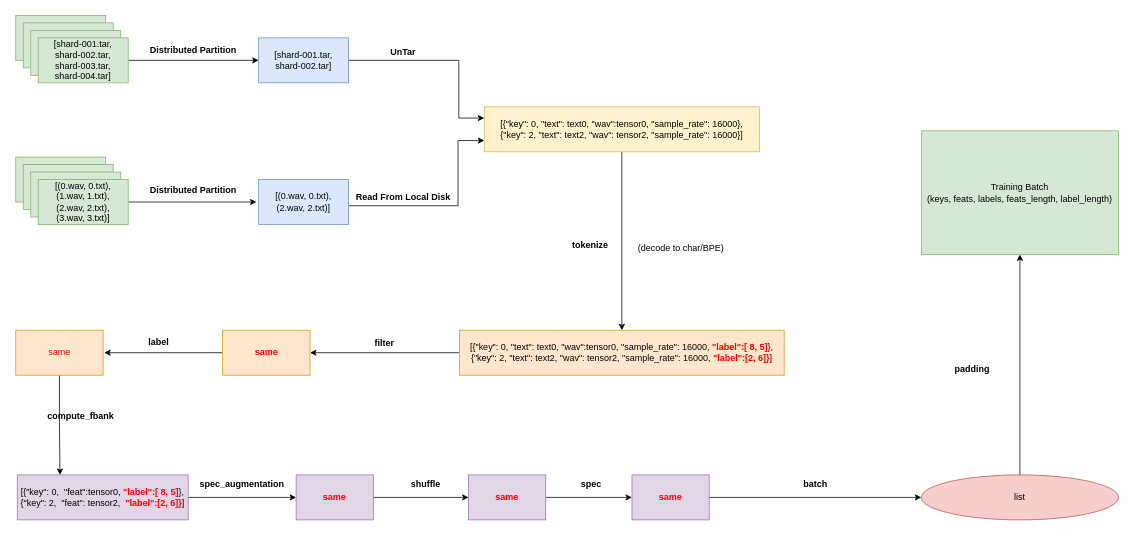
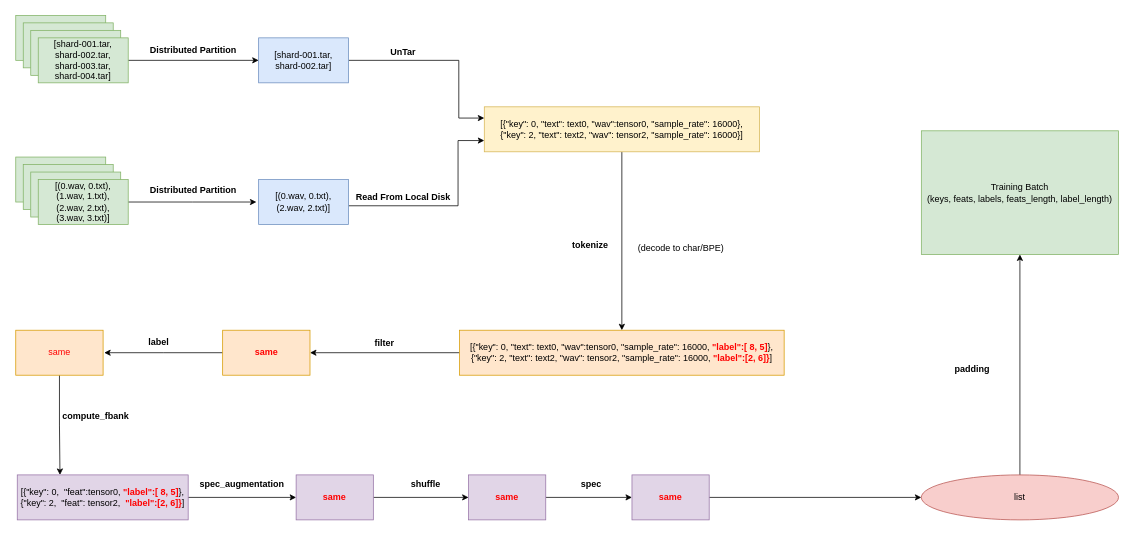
  <mxCell id="0" />
  <mxCell id="1" parent="0" />
  <mxCell id="2" value="" style="rounded=0;whiteSpace=wrap;html=1;fillColor=#d5e8d4;strokeColor=#82b366;" parent="1" vertex="1"><mxGeometry x="20" y="20" width="120" height="60" as="geometry" /></mxCell>
  <mxCell id="3" value="" style="rounded=0;whiteSpace=wrap;html=1;fillColor=#d5e8d4;strokeColor=#82b366;" parent="1" vertex="1"><mxGeometry x="30" y="30" width="120" height="60" as="geometry" /></mxCell>
  <mxCell id="4" value="" style="rounded=0;whiteSpace=wrap;html=1;fillColor=#d5e8d4;strokeColor=#82b366;" parent="1" vertex="1"><mxGeometry x="40" y="40" width="120" height="60" as="geometry" /></mxCell>
  <mxCell id="5" style="edgeStyle=orthogonalEdgeStyle;rounded=0;orthogonalLoop=1;jettySize=auto;html=1;" parent="1" source="6" target="8" edge="1"><mxGeometry relative="1" as="geometry" /></mxCell>
  <mxCell id="6" value="&lt;font style=&quot;font-size: 12px&quot;&gt;[shard-001.tar, &lt;br&gt;shard-002.tar,&lt;br&gt;shard-003.tar,&lt;br&gt;shard-004.tar]&lt;/font&gt;" style="rounded=0;whiteSpace=wrap;html=1;fillColor=#d5e8d4;strokeColor=#82b366;" parent="1" vertex="1"><mxGeometry x="50" y="50" width="120" height="60" as="geometry" /></mxCell>
  <mxCell id="7" style="edgeStyle=orthogonalEdgeStyle;rounded=0;orthogonalLoop=1;jettySize=auto;html=1;entryX=0;entryY=0.25;entryDx=0;entryDy=0;" parent="1" source="8" target="19" edge="1"><mxGeometry relative="1" as="geometry"><Array as="points"><mxPoint x="611" y="80" /><mxPoint x="611" y="157" /></Array></mxGeometry></mxCell>
  <mxCell id="8" value="[shard-001.tar,&lt;br&gt;shard-002.tar]" style="rounded=0;whiteSpace=wrap;html=1;fillColor=#dae8fc;strokeColor=#6c8ebf;" parent="1" vertex="1"><mxGeometry x="344" y="50" width="120" height="60" as="geometry" /></mxCell>
  <mxCell id="9" value="Distributed Partition" style="text;html=1;strokeColor=none;fillColor=none;align=center;verticalAlign=middle;whiteSpace=wrap;rounded=0;fontStyle=1" parent="1" vertex="1"><mxGeometry x="179" y="57" width="156" height="20" as="geometry" /></mxCell>
  <mxCell id="10" style="edgeStyle=orthogonalEdgeStyle;rounded=0;orthogonalLoop=1;jettySize=auto;html=1;entryX=0;entryY=0.75;entryDx=0;entryDy=0;" parent="1" source="11" target="19" edge="1"><mxGeometry relative="1" as="geometry"><Array as="points"><mxPoint x="610" y="274" /><mxPoint x="610" y="187" /></Array></mxGeometry></mxCell>
  <mxCell id="11" value="[(0.wav, 0.txt),&lt;br&gt;(2.wav, 2.txt)]" style="rounded=0;whiteSpace=wrap;html=1;fillColor=#dae8fc;strokeColor=#6c8ebf;" parent="1" vertex="1"><mxGeometry x="344" y="239" width="120" height="60" as="geometry" /></mxCell>
  <mxCell id="12" value="" style="rounded=0;whiteSpace=wrap;html=1;fillColor=#d5e8d4;strokeColor=#82b366;" parent="1" vertex="1"><mxGeometry x="20" y="209" width="120" height="60" as="geometry" /></mxCell>
  <mxCell id="13" value="" style="rounded=0;whiteSpace=wrap;html=1;fillColor=#d5e8d4;strokeColor=#82b366;" parent="1" vertex="1"><mxGeometry x="30" y="219" width="120" height="60" as="geometry" /></mxCell>
  <mxCell id="14" value="" style="rounded=0;whiteSpace=wrap;html=1;fillColor=#d5e8d4;strokeColor=#82b366;" parent="1" vertex="1"><mxGeometry x="40" y="229" width="120" height="60" as="geometry" /></mxCell>
  <mxCell id="15" style="edgeStyle=orthogonalEdgeStyle;rounded=0;orthogonalLoop=1;jettySize=auto;html=1;" parent="1" source="16" edge="1"><mxGeometry relative="1" as="geometry"><mxPoint x="341" y="269" as="targetPoint" /></mxGeometry></mxCell>
  <mxCell id="16" value="&lt;font style=&quot;font-size: 12px&quot;&gt;[(0.wav, 0.txt),&lt;br&gt;(1.wav, 1.txt),&lt;br&gt;(2.wav, 2.txt),&lt;br&gt;(3.wav, 3.txt)]&lt;/font&gt;" style="rounded=0;whiteSpace=wrap;html=1;fillColor=#d5e8d4;strokeColor=#82b366;" parent="1" vertex="1"><mxGeometry x="50" y="239" width="120" height="60" as="geometry" /></mxCell>
  <mxCell id="17" value="Distributed Partition" style="text;html=1;strokeColor=none;fillColor=none;align=center;verticalAlign=middle;whiteSpace=wrap;rounded=0;fontStyle=1" parent="1" vertex="1"><mxGeometry x="179" y="244" width="156" height="20" as="geometry" /></mxCell>
  <mxCell id="18" style="edgeStyle=orthogonalEdgeStyle;rounded=0;orthogonalLoop=1;jettySize=auto;html=1;" parent="1" source="19" target="23" edge="1"><mxGeometry relative="1" as="geometry" /></mxCell>
  <mxCell id="19" value="[{&quot;key&quot;: 0, &quot;text&quot;: text0, &quot;wav&quot;:tensor0, &quot;sample_rate&quot;: 16000},&lt;br&gt;{&quot;key&quot;: 2, &quot;text&quot;: text2, &quot;wav&quot;: tensor2, &quot;sample_rate&quot;: 16000}]" style="rounded=0;whiteSpace=wrap;html=1;fillColor=#fff2cc;strokeColor=#d6b656;" parent="1" vertex="1"><mxGeometry x="645" y="142" width="367" height="60" as="geometry" /></mxCell>
  <mxCell id="20" value="UnTar" style="text;html=1;strokeColor=none;fillColor=none;align=center;verticalAlign=middle;whiteSpace=wrap;rounded=0;fontStyle=1" parent="1" vertex="1"><mxGeometry x="459" y="60" width="156" height="20" as="geometry" /></mxCell>
  <mxCell id="21" value="Read From Local Disk" style="text;html=1;strokeColor=none;fillColor=none;align=center;verticalAlign=middle;whiteSpace=wrap;rounded=0;fontStyle=1" parent="1" vertex="1"><mxGeometry x="459" y="253" width="156" height="20" as="geometry" /></mxCell>
  <mxCell id="22" style="edgeStyle=orthogonalEdgeStyle;rounded=0;orthogonalLoop=1;jettySize=auto;html=1;entryX=1;entryY=0.5;entryDx=0;entryDy=0;" parent="1" source="23" target="26" edge="1"><mxGeometry relative="1" as="geometry" /></mxCell>
  <mxCell id="23" value="[{&quot;key&quot;: 0, &quot;text&quot;: text0, &quot;wav&quot;:tensor0, &quot;sample_rate&quot;: 16000, &lt;b&gt;&lt;font color=&quot;#ff0000&quot;&gt;&quot;label&quot;:[ 8, 5]&lt;/font&gt;&lt;/b&gt;},&lt;br&gt;{&quot;key&quot;: 2, &quot;text&quot;: text2, &quot;wav&quot;: tensor2, &quot;sample_rate&quot;: 16000, &lt;b&gt;&lt;font color=&quot;#ff0000&quot;&gt;&quot;label&quot;:[2, 6]}&lt;/font&gt;&lt;/b&gt;]" style="rounded=0;whiteSpace=wrap;html=1;fillColor=#ffe6cc;strokeColor=#d79b00;" parent="1" vertex="1"><mxGeometry x="612" y="440" width="433" height="60" as="geometry" /></mxCell>
  <mxCell id="24" value="tokenize" style="text;html=1;strokeColor=none;fillColor=none;align=center;verticalAlign=middle;whiteSpace=wrap;rounded=0;fontStyle=1" parent="1" vertex="1"><mxGeometry x="731" y="317" width="111" height="20" as="geometry" /></mxCell>
  <mxCell id="25" style="edgeStyle=orthogonalEdgeStyle;rounded=0;orthogonalLoop=1;jettySize=auto;html=1;" parent="1" source="26" edge="1"><mxGeometry relative="1" as="geometry"><mxPoint x="138" y="470" as="targetPoint" /></mxGeometry></mxCell>
  <mxCell id="26" value="&lt;b&gt;&lt;font color=&quot;#ff0000&quot;&gt;same&lt;/font&gt;&lt;/b&gt;" style="rounded=0;whiteSpace=wrap;html=1;fillColor=#ffe6cc;strokeColor=#d79b00;" parent="1" vertex="1"><mxGeometry x="296" y="440" width="116.5" height="60" as="geometry" /></mxCell>
  <mxCell id="27" value="filter" style="text;html=1;strokeColor=none;fillColor=none;align=center;verticalAlign=middle;whiteSpace=wrap;rounded=0;fontStyle=1" parent="1" vertex="1"><mxGeometry x="464" y="448" width="96" height="20" as="geometry" /></mxCell>
  <mxCell id="28" style="edgeStyle=orthogonalEdgeStyle;rounded=0;orthogonalLoop=1;jettySize=auto;html=1;entryX=0.25;entryY=0;entryDx=0;entryDy=0;" parent="1" source="29" target="32" edge="1"><mxGeometry relative="1" as="geometry" /></mxCell>
  <mxCell id="29" value="&lt;font color=&quot;#ff0000&quot;&gt;same&lt;/font&gt;" style="rounded=0;whiteSpace=wrap;html=1;fillColor=#ffe6cc;strokeColor=#d79b00;" parent="1" vertex="1"><mxGeometry x="20" y="440" width="116.5" height="60" as="geometry" /></mxCell>
  <mxCell id="30" value="label" style="text;html=1;strokeColor=none;fillColor=none;align=center;verticalAlign=middle;whiteSpace=wrap;rounded=0;fontStyle=1" parent="1" vertex="1"><mxGeometry x="163" y="446" width="96" height="20" as="geometry" /></mxCell>
  <mxCell id="31" style="edgeStyle=orthogonalEdgeStyle;rounded=0;orthogonalLoop=1;jettySize=auto;html=1;entryX=0;entryY=0.5;entryDx=0;entryDy=0;" parent="1" source="32" target="35" edge="1"><mxGeometry relative="1" as="geometry" /></mxCell>
  <mxCell id="32" value="[{&quot;key&quot;: 0,&amp;nbsp; &quot;feat&quot;:tensor0,&amp;nbsp;&lt;b&gt;&lt;font color=&quot;#ff0000&quot;&gt;&quot;label&quot;:[ 8, 5]&lt;/font&gt;&lt;/b&gt;},&lt;br&gt;{&quot;key&quot;: 2,&amp;nbsp; &quot;feat&quot;: tensor2,&amp;nbsp;&amp;nbsp;&lt;b&gt;&lt;font color=&quot;#ff0000&quot;&gt;&quot;label&quot;:[2, 6]}&lt;/font&gt;&lt;/b&gt;]" style="rounded=0;whiteSpace=wrap;html=1;fillColor=#e1d5e7;strokeColor=#9673a6;" parent="1" vertex="1"><mxGeometry x="22" y="633" width="228" height="60" as="geometry" /></mxCell>
- <mxCell id="33" value="compute_fbank" style="text;html=1;strokeColor=none;fillColor=none;align=center;verticalAlign=middle;whiteSpace=wrap;rounded=0;fontStyle=1" parent="1" vertex="1"><mxGeometry x="59" y="545" width="96" height="20" as="geometry" /></mxCell>
+ <mxCell id="33" value="compute_fbank" style="text;html=1;strokeColor=none;fillColor=none;align=center;verticalAlign=middle;whiteSpace=wrap;rounded=0;fontStyle=1" parent="1" vertex="1"><mxGeometry x="79" y="545" width="96" height="20" as="geometry" /></mxCell>
  <mxCell id="34" style="edgeStyle=orthogonalEdgeStyle;rounded=0;orthogonalLoop=1;jettySize=auto;html=1;entryX=0;entryY=0.5;entryDx=0;entryDy=0;" parent="1" source="35" target="39" edge="1"><mxGeometry relative="1" as="geometry" /></mxCell>
  <mxCell id="35" value="&lt;b&gt;&lt;font color=&quot;#ff0000&quot;&gt;same&lt;/font&gt;&lt;/b&gt;" style="rounded=0;whiteSpace=wrap;html=1;fillColor=#e1d5e7;strokeColor=#9673a6;" parent="1" vertex="1"><mxGeometry x="394" y="633" width="103" height="60" as="geometry" /></mxCell>
  <mxCell id="36" value="spec_augmentation" style="text;html=1;strokeColor=none;fillColor=none;align=center;verticalAlign=middle;whiteSpace=wrap;rounded=0;fontStyle=1" parent="1" vertex="1"><mxGeometry x="274" y="636" width="96" height="20" as="geometry" /></mxCell>
  <mxCell id="37" value="shuffle" style="text;html=1;strokeColor=none;fillColor=none;align=center;verticalAlign=middle;whiteSpace=wrap;rounded=0;fontStyle=1" parent="1" vertex="1"><mxGeometry x="519" y="636" width="96" height="20" as="geometry" /></mxCell>
  <mxCell id="38" style="edgeStyle=orthogonalEdgeStyle;rounded=0;orthogonalLoop=1;jettySize=auto;html=1;" parent="1" source="39" target="41" edge="1"><mxGeometry relative="1" as="geometry" /></mxCell>
  <mxCell id="39" value="&lt;font color=&quot;#ff0000&quot;&gt;&lt;b&gt;same&lt;/b&gt;&lt;/font&gt;" style="rounded=0;whiteSpace=wrap;html=1;fillColor=#e1d5e7;strokeColor=#9673a6;" parent="1" vertex="1"><mxGeometry x="624" y="633" width="103" height="60" as="geometry" /></mxCell>
  <mxCell id="40" style="edgeStyle=orthogonalEdgeStyle;rounded=0;orthogonalLoop=1;jettySize=auto;html=1;entryX=0;entryY=0.5;entryDx=0;entryDy=0;" parent="1" source="41" target="45" edge="1"><mxGeometry relative="1" as="geometry" /></mxCell>
  <mxCell id="41" value="&lt;b&gt;&lt;font color=&quot;#ff0000&quot;&gt;same&lt;/font&gt;&lt;/b&gt;" style="rounded=0;whiteSpace=wrap;html=1;fillColor=#e1d5e7;strokeColor=#9673a6;" parent="1" vertex="1"><mxGeometry x="842" y="633" width="103" height="60" as="geometry" /></mxCell>
  <mxCell id="42" style="edgeStyle=orthogonalEdgeStyle;rounded=0;orthogonalLoop=1;jettySize=auto;html=1;exitX=0.5;exitY=1;exitDx=0;exitDy=0;" parent="1" source="36" target="36" edge="1"><mxGeometry relative="1" as="geometry" /></mxCell>
  <mxCell id="43" value="spec" style="text;html=1;strokeColor=none;fillColor=none;align=center;verticalAlign=middle;whiteSpace=wrap;rounded=0;fontStyle=1" parent="1" vertex="1"><mxGeometry x="740" y="636" width="96" height="20" as="geometry" /></mxCell>
  <mxCell id="44" style="edgeStyle=orthogonalEdgeStyle;rounded=0;orthogonalLoop=1;jettySize=auto;html=1;entryX=0.5;entryY=1;entryDx=0;entryDy=0;" parent="1" source="45" target="47" edge="1"><mxGeometry relative="1" as="geometry" /></mxCell>
  <mxCell id="45" value="list" style="ellipse;whiteSpace=wrap;html=1;fillColor=#f8cecc;strokeColor=#b85450;" parent="1" vertex="1"><mxGeometry x="1228" y="633" width="263" height="60" as="geometry" /></mxCell>
- <mxCell id="46" value="batch" style="text;html=1;strokeColor=none;fillColor=none;align=center;verticalAlign=middle;whiteSpace=wrap;rounded=0;fontStyle=1" parent="1" vertex="1"><mxGeometry x="1039" y="636" width="96" height="20" as="geometry" /></mxCell>
  <mxCell id="47" value="Training Batch&lt;br&gt;(keys, feats, labels, feats_length, label_length)" style="rounded=0;whiteSpace=wrap;html=1;fillColor=#d5e8d4;strokeColor=#82b366;" parent="1" vertex="1"><mxGeometry x="1228" y="174" width="263" height="165" as="geometry" /></mxCell>
  <mxCell id="48" value="padding" style="text;html=1;strokeColor=none;fillColor=none;align=center;verticalAlign=middle;whiteSpace=wrap;rounded=0;fontStyle=1" parent="1" vertex="1"><mxGeometry x="1248" y="482" width="96" height="20" as="geometry" /></mxCell>
  <mxCell id="49" value="(decode to char/BPE)" style="text;html=1;strokeColor=none;fillColor=none;align=center;verticalAlign=middle;whiteSpace=wrap;rounded=0;" vertex="1" parent="1"><mxGeometry x="842" y="316" width="131" height="30" as="geometry" /></mxCell>
